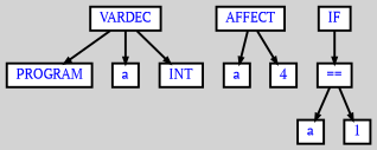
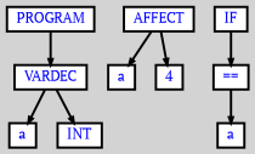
  digraph {
    bgcolor=lightgrey
    fontname="PT Serif"
    ordering=out
    ranksep=.4
    node [color=black fillcolor=white fixedsize=false fontcolor=blue fontname="PT Serif" fontsize=12 shape=box style="filled, solid, bold"]
    edge [arrowsize=.5 color=black fontname="PT Serif" style=bold]
    n1 [height=.25 label=PROGRAM width=.25]
    n2 [height=.25 label=VARDEC width=.25]
    n3 [height=.25 label=a width=.25]
    n4 [height=.25 label=INT width=.25]
    n5 [height=.25 label=AFFECT width=.25]
    n6 [height=.25 label=a width=.25]
    n7 [height=.25 label=4 width=.25]
    n8 [height=.25 label=IF width=.25]
    n9 [height=.25 label="==" width=.25]
    n10 [height=.25 label=a width=.25]
-   n11 [height=.25 label=1 width=.25]
-   n2 -> n1
+   n1 -> n2
    n2 -> n3
    n2 -> n4
    n5 -> n6
    n5 -> n7
    n8 -> n9
    n9 -> n10
-   n9 -> n11
  }
